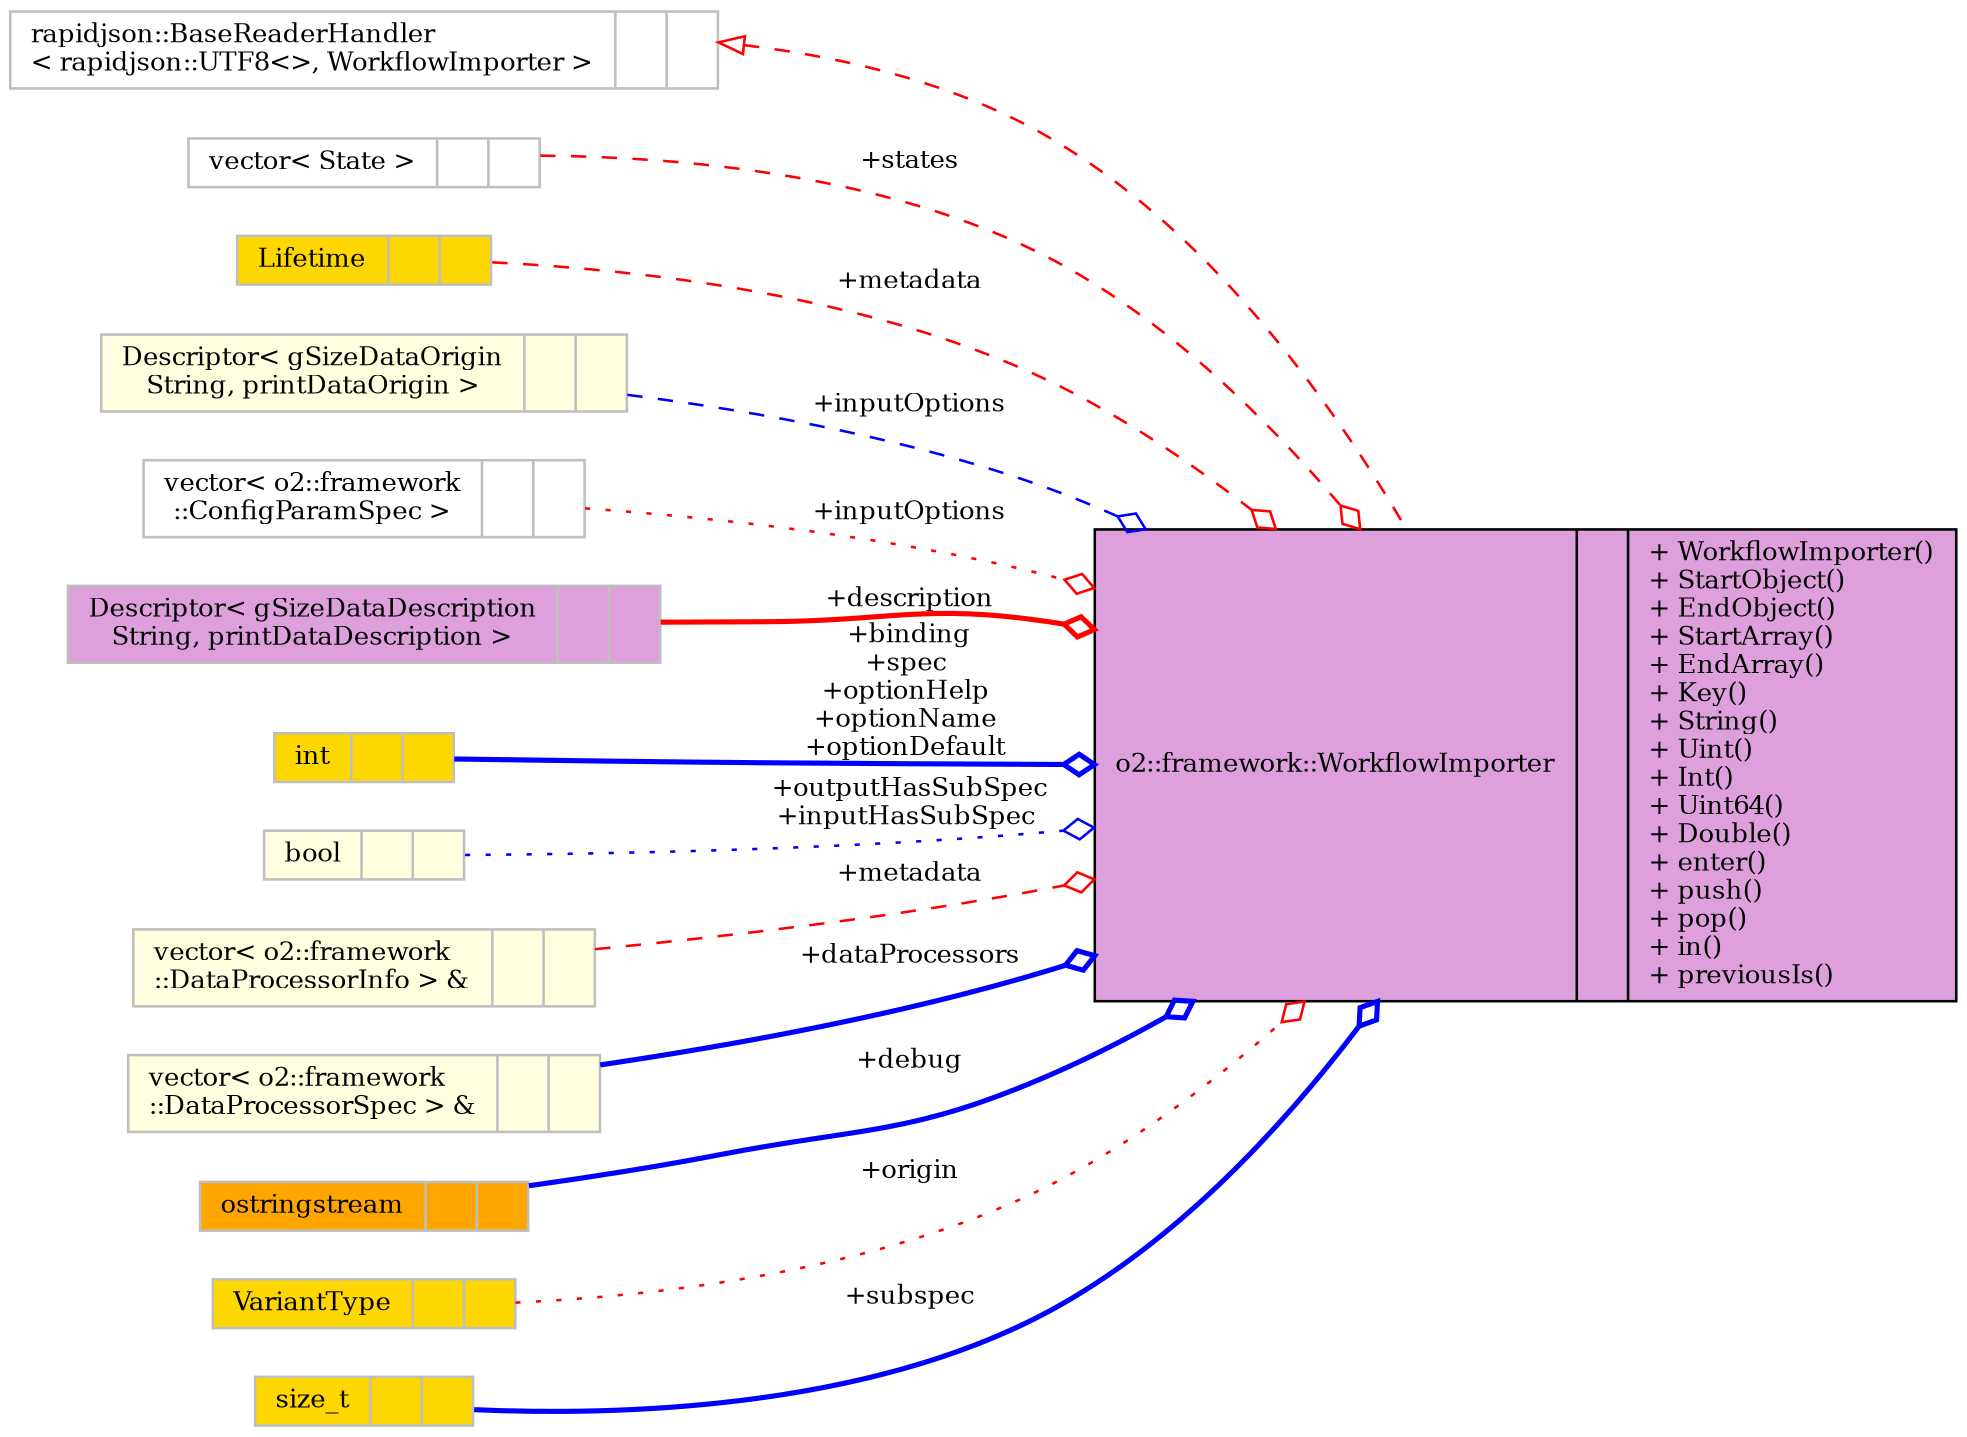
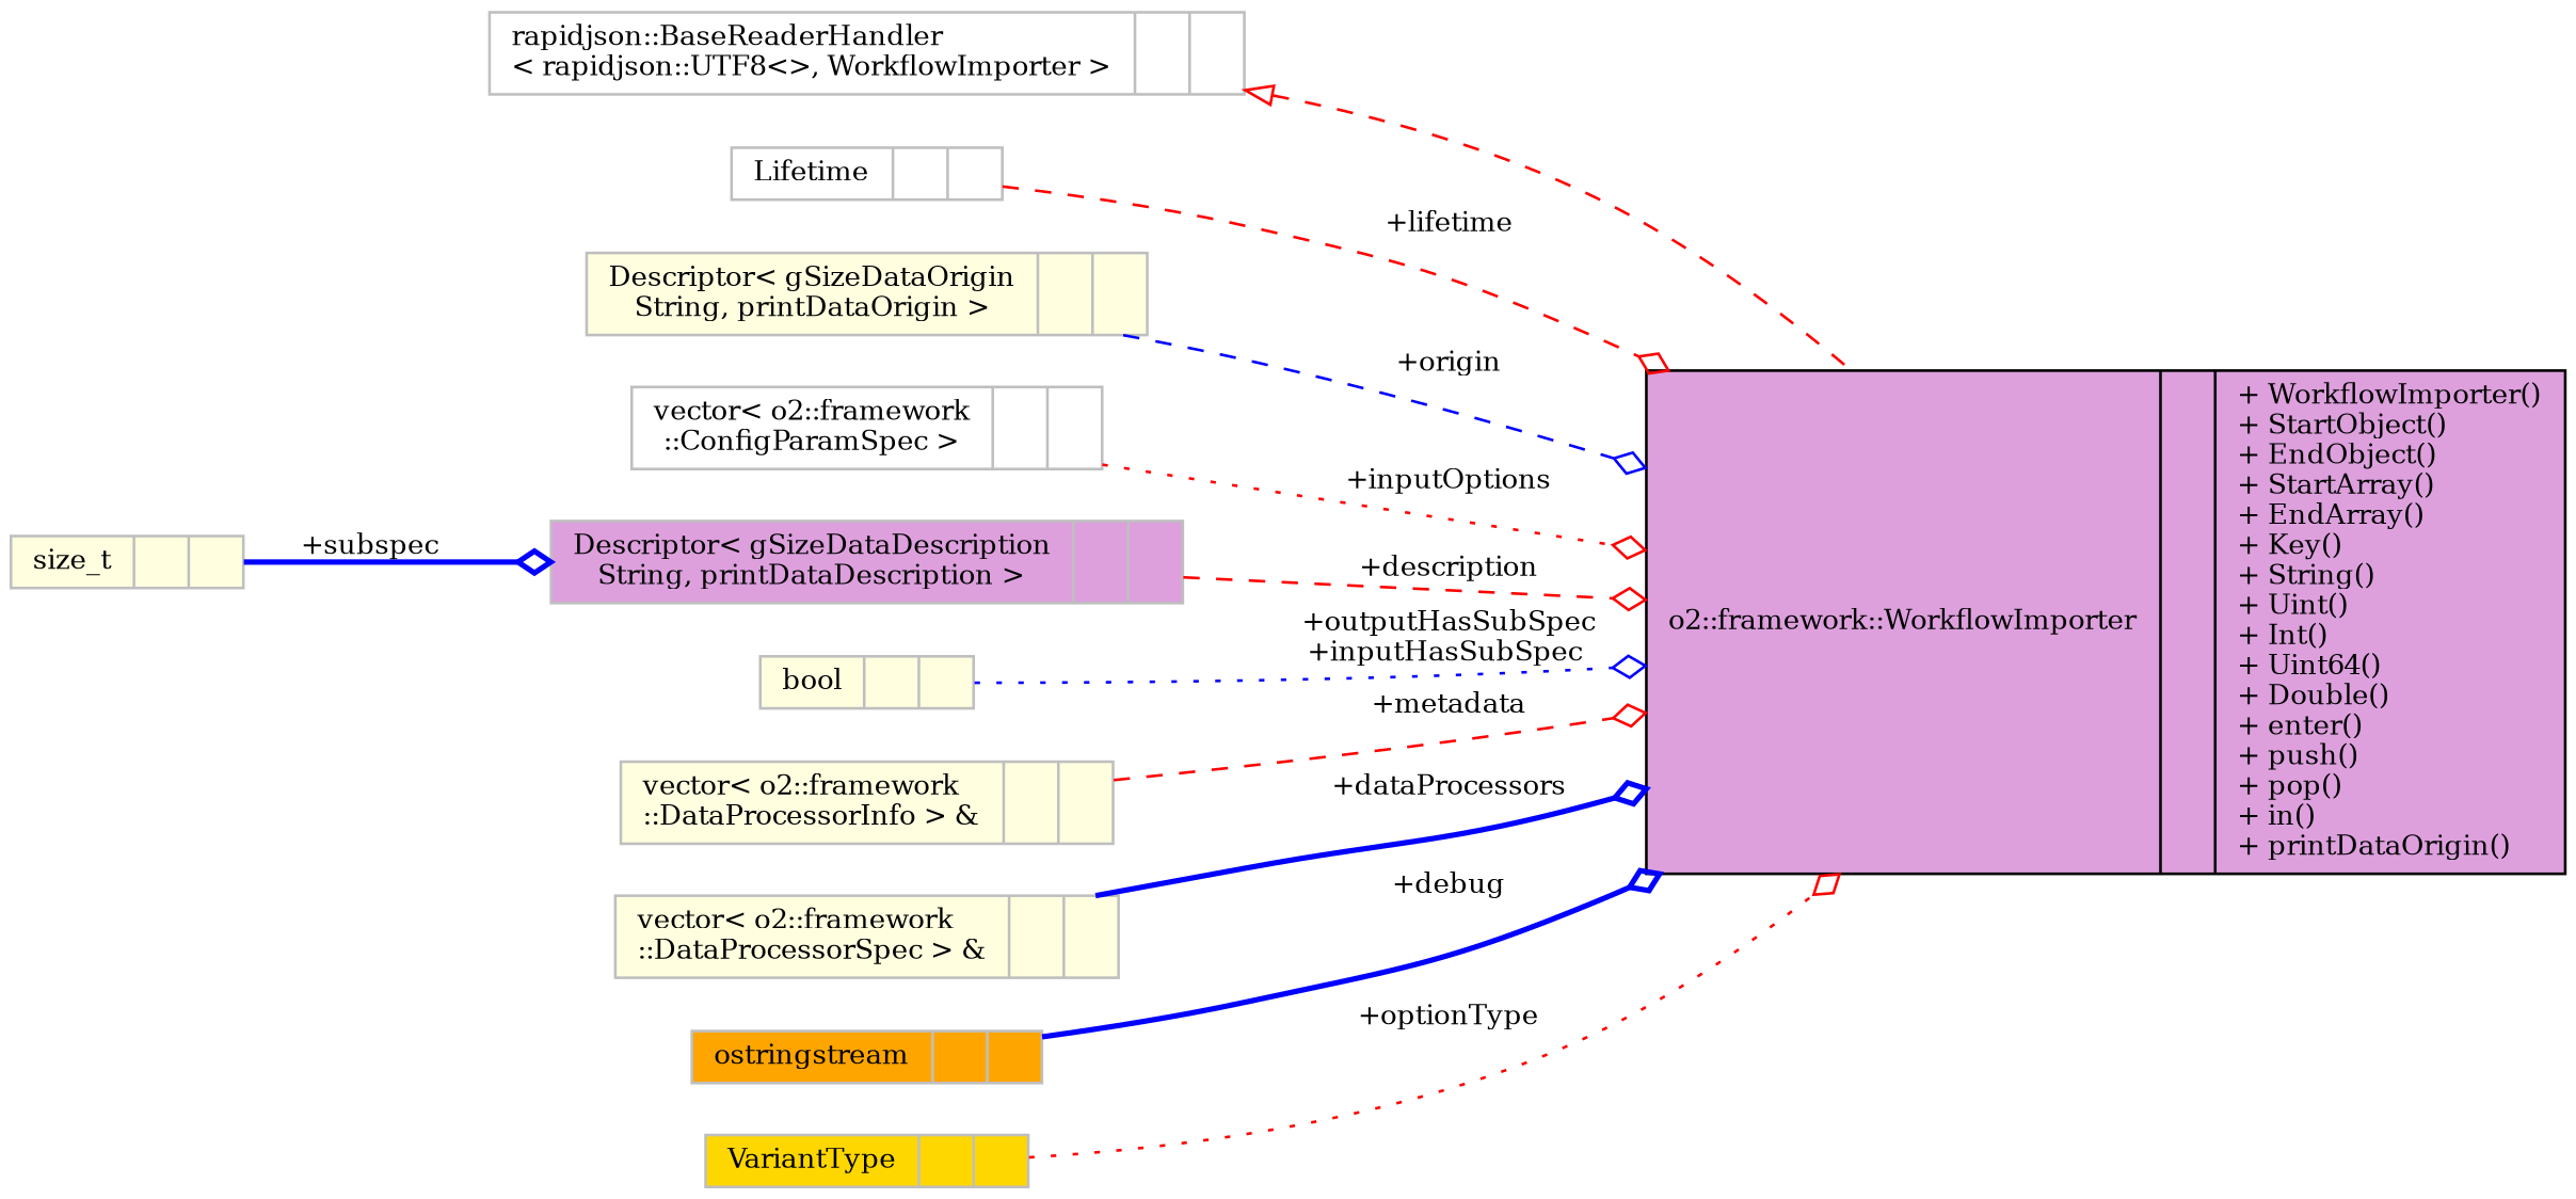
  digraph {
    fontname="DejaVu Serif"
    rankdir=LR
    node [color=grey75 fillcolor=lightyellow fontname="DejaVu Serif" fontsize=10 shape=record style=filled]
    edge [color=red fontname="DejaVu Serif" fontsize=10 labelfontname=Helvetica labelfontsize=10 style=dashed arrowhead=odiamond]
-   n1 [color=black fillcolor=plum fontcolor=black height=0.2 label="{o2::framework::WorkflowImporter\n||+ WorkflowImporter()\l+ StartObject()\l+ EndObject()\l+ StartArray()\l+ EndArray()\l+ Key()\l+ String()\l+ Uint()\l+ Int()\l+ Uint64()\l+ Double()\l+ enter()\l+ push()\l+ pop()\l+ in()\l+ previousIs()\l}" width=0.4]
+   n1 [color=black fillcolor=plum fontcolor=black height=0.2 label="{o2::framework::WorkflowImporter\n||+ WorkflowImporter()\l+ StartObject()\l+ EndObject()\l+ StartArray()\l+ EndArray()\l+ Key()\l+ String()\l+ Uint()\l+ Int()\l+ Uint64()\l+ Double()\l+ enter()\l+ push()\l+ pop()\l+ in()\l+ printDataOrigin()\l}" width=0.4]
    n2 [fillcolor=white height=0.2 label="{rapidjson::BaseReaderHandler\l\< rapidjson::UTF8\<\>, WorkflowImporter \>\n||}" width=0.4]
-   n3 [fillcolor=white height=0.2 label="{vector\< State \>\n||}" width=0.4]
-   n4 [fillcolor=gold height=0.2 label="{Lifetime\n||}" width=0.4]
+   n4 [fillcolor=white height=0.2 label="{Lifetime\n||}" width=0.4]
    n5 [height=0.2 label="{Descriptor\< gSizeDataOrigin\lString, printDataOrigin \>\n||}" width=0.4]
    n6 [fillcolor=white height=0.2 label="{vector\< o2::framework\l::ConfigParamSpec \>\n||}" width=0.4]
    n7 [fillcolor=plum height=0.2 label="{Descriptor\< gSizeDataDescription\lString, printDataDescription \>\n||}" width=0.4]
-   n8 [fillcolor=gold height=0.2 label="{int\n||}" width=0.4]
    n9 [height=0.2 label="{bool\n||}" width=0.4]
    n10 [height=0.2 label="{vector\< o2::framework\l::DataProcessorInfo \> &\n||}" width=0.4]
    n11 [height=0.2 label="{vector\< o2::framework\l::DataProcessorSpec \> &\n||}" width=0.4]
    n12 [fillcolor=orange height=0.2 label="{ostringstream\n||}" width=0.4]
    n13 [fillcolor=gold height=0.2 label="{VariantType\n||}" width=0.4]
-   n14 [fillcolor=gold height=0.2 label="{size_t\n||}" width=0.4]
+   n14 [height=0.2 label="{size_t\n||}" width=0.4]
    n2 -> n1 [arrowtail=onormal dir=back arrowhead=""]
-   n3 -> n1 [label=" +states"]
-   n4 -> n1 [label=" +metadata"]
-   n5 -> n1 [color=blue label=" +inputOptions"]
+   n4 -> n1 [label=" +lifetime"]
+   n5 -> n1 [color=blue label=" +origin"]
    n6 -> n1 [label=" +inputOptions" style=dotted]
-   n7 -> n1 [label=" +description" style=bold]
-   n8 -> n1 [color=blue label=" +binding\n+spec\n+optionHelp\n+optionName\n+optionDefault" style=bold]
+   n7 -> n1 [label=" +description"]
    n9 -> n1 [color=blue label=" +outputHasSubSpec\n+inputHasSubSpec" style=dotted]
    n10 -> n1 [label=" +metadata"]
    n11 -> n1 [color=blue label=" +dataProcessors" style=bold]
    n12 -> n1 [color=blue label=" +debug" style=bold]
-   n13 -> n1 [label=" +origin" style=dotted]
-   n14 -> n1 [color=blue label=" +subspec" style=bold]
+   n13 -> n1 [label=" +optionType" style=dotted]
+   n14 -> n7 [color=blue label=" +subspec" style=bold]
  }
